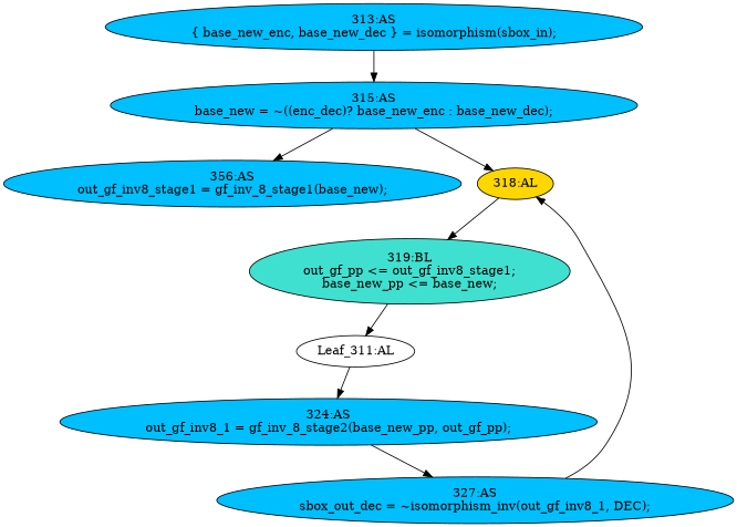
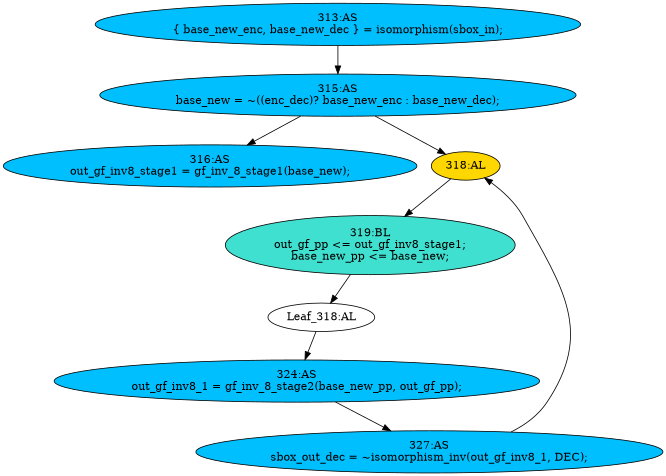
  strict digraph {
    node [fillcolor=deepskyblue statements="[]" style=filled typ=Assign]
    n1 [ast="<pyverilog.vparser.ast.Assign object at 0x7f8e3b1143d0>" def_var="['base_new_enc']" label="313:AS\n{ base_new_enc, base_new_dec } = isomorphism(sbox_in);" use_var="['isomorphism', 'sbox_in']"]
    n2 [ast="<pyverilog.vparser.ast.Assign object at 0x7f8e3b1146d0>" def_var="['base_new']" label="315:AS\nbase_new = ~((enc_dec)? base_new_enc : base_new_dec);" use_var="['enc_dec', 'base_new_enc', 'base_new_dec']"]
-   n3 [ast="<pyverilog.vparser.ast.Assign object at 0x7f8e3b1148d0>" def_var="['out_gf_inv8_stage1']" label="356:AS\nout_gf_inv8_stage1 = gf_inv_8_stage1(base_new);" use_var="['gf_inv_8_stage1', 'base_new']"]
+   n3 [ast="<pyverilog.vparser.ast.Assign object at 0x7f8e3b1148d0>" def_var="['out_gf_inv8_stage1']" label="316:AS\nout_gf_inv8_stage1 = gf_inv_8_stage1(base_new);" use_var="['gf_inv_8_stage1', 'base_new']"]
    n4 [ast="<pyverilog.vparser.ast.Always object at 0x7f8e3b114a90>" clk_sens=True fillcolor=gold label="318:AL" sens="['clk']" typ=Always use_var="['base_new', 'out_gf_inv8_stage1']"]
    n5 [ast="<pyverilog.vparser.ast.Block object at 0x7f8e3b114bd0>" fillcolor=turquoise label="319:BL\nout_gf_pp <= out_gf_inv8_stage1;\nbase_new_pp <= base_new;" statements="[<pyverilog.vparser.ast.NonblockingSubstitution object at 0x7f8e3b114b90>, <pyverilog.vparser.ast.NonblockingSubstitution object at 0x7f8e3b114d10>]" typ=Block]
-   n6 [def_var="['out_gf_pp', 'base_new_pp']" label="Leaf_311:AL" fillcolor="" statements="" style="" typ=""]
+   n6 [def_var="['out_gf_pp', 'base_new_pp']" label="Leaf_318:AL" fillcolor="" statements="" style="" typ=""]
    n7 [ast="<pyverilog.vparser.ast.Assign object at 0x7f8e3b114fd0>" def_var="['out_gf_inv8_1']" label="324:AS\nout_gf_inv8_1 = gf_inv_8_stage2(base_new_pp, out_gf_pp);" use_var="['gf_inv_8_stage2', 'base_new_pp', 'out_gf_pp']"]
    n8 [ast="<pyverilog.vparser.ast.Assign object at 0x7f8e3b115610>" def_var="['sbox_out_dec']" label="327:AS\nsbox_out_dec = ~isomorphism_inv(out_gf_inv8_1, DEC);" use_var="['isomorphism_inv', 'out_gf_inv8_1', 'DEC']"]
    n1 -> n2
    n2 -> n3
    n2 -> n4
    n4 -> n5 [cond="[]" lineno=None]
    n5 -> n6 [cond="[]" lineno=None]
    n6 -> n7
    n7 -> n8
    n8 -> n4
  }
